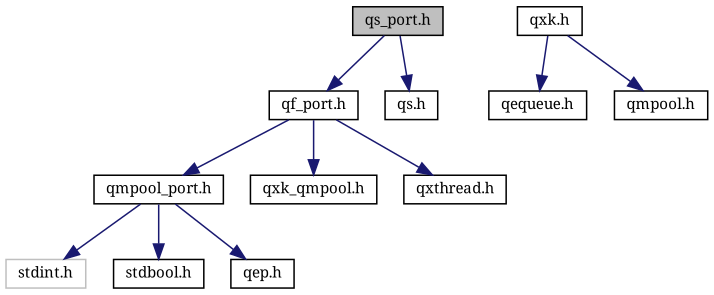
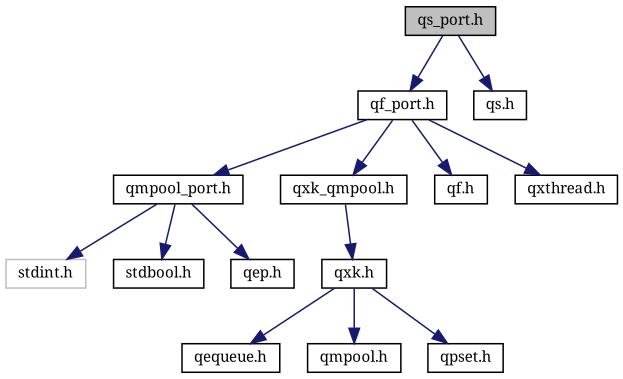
  digraph {
    fontname="Noto Serif"
    node [color=black fillcolor=white fontname="Noto Serif" fontsize=10 shape=record style=filled]
    edge [color=midnightblue fontname="Noto Serif" fontsize=10 labelfontname=Helvetica labelfontsize=10 style=solid]
    n1 [fillcolor=grey75 fontcolor=black height=0.2 label="qs_port.h" width=0.4]
    n2 [height=0.2 label="qf_port.h" width=0.4]
    n3 [height=0.2 label="qs.h" width=0.4]
    n4 [height=0.2 label="qmpool_port.h" width=0.4]
    n5 [height=0.2 label="qxk_qmpool.h" width=0.4]
+   n6 [height=0.2 label="qf.h" width=0.4]
    n7 [height=0.2 label="qxthread.h" width=0.4]
    n8 [color=grey75 height=0.2 label="stdint.h" width=0.4]
    n9 [height=0.2 label="stdbool.h" width=0.4]
    n10 [height=0.2 label="qep.h" width=0.4]
    n11 [height=0.2 label="qxk.h" width=0.4]
    n12 [height=0.2 label="qequeue.h" width=0.4]
    n13 [height=0.2 label="qmpool.h" width=0.4]
+   n14 [height=0.2 label="qpset.h" width=0.4]
    n1 -> n2
    n1 -> n3
    n2 -> n4
    n2 -> n5
+   n2 -> n6
    n2 -> n7
    n4 -> n8
    n4 -> n9
    n4 -> n10
+   n5 -> n11
    n11 -> n12
    n11 -> n13
+   n11 -> n14
  }
